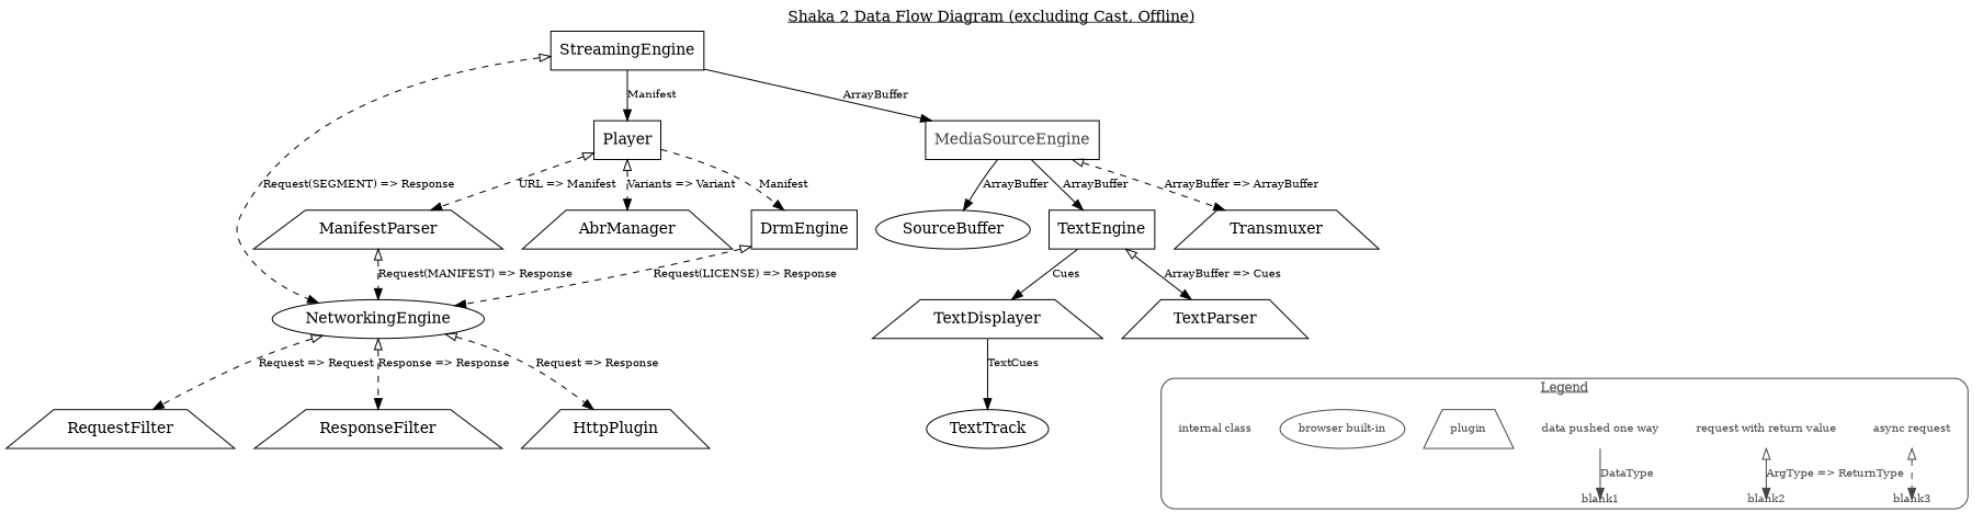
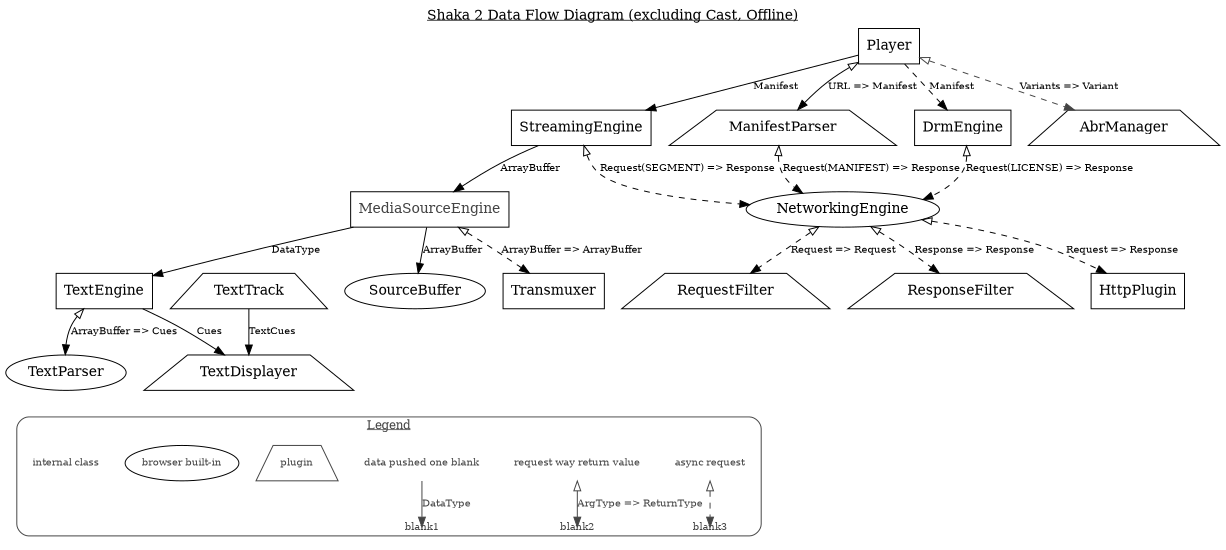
  digraph {
    label=<<u>Shaka 2 Data Flow Diagram (excluding Cast, Offline)</u>>
    labelloc=t
    node [shape=trapezium]
    edge [arrowtail=onormal dir=both fontsize=10 style=dashed]
    blank1 [color="#444444" fixedsize=true fontcolor="#444444" fontsize=10 height=0 shape=plaintext]
    blank2 [color="#444444" fixedsize=true fontcolor="#444444" fontsize=10 height=0 shape=plaintext]
    blank3 [color="#444444" fixedsize=true fontcolor="#444444" fontsize=10 height=0 shape=plaintext]
    "async request" [color="#444444" fontcolor="#444444" fontsize=10 shape=plaintext]
-   "request with return value" [color="#444444" fontcolor="#444444" fontsize=10 shape=plaintext]
-   "data pushed one way" [color="#444444" fontcolor="#444444" fontsize=10 shape=plaintext]
+   "request with return value" [color="#444444" fontcolor="#444444" fontsize=10 shape=plaintext label="request way return value"]
+   "data pushed one way" [color="#444444" fontcolor="#444444" fontsize=10 shape=plaintext label="data pushed one blank"]
    plugin [color="#444444" fontcolor="#444444" fontsize=10]
-   "browser built-in" [color="#444444" fontcolor="#444444" fontsize=10 shape=oval]
+   "browser built-in" [color=black fontcolor="#444444" fontsize=10 shape=oval]
    "internal class" [color="#444444" fontcolor="#444444" fontsize=10 shape=plaintext]
    SourceBuffer [shape=oval]
-   TextTrack [shape=oval]
+   TextTrack
    NetworkingEngine [shape=ellipse]
    ManifestParser
    RequestFilter
    ResponseFilter
-   HttpPlugin
+   HttpPlugin [shape=box]
    TextDisplayer
-   TextParser
+   TextParser [shape=ellipse]
    Player [shape=rectangle]
    AbrManager
    StreamingEngine [shape=rectangle]
    DrmEngine [shape=rectangle]
    MediaSourceEngine [fontcolor="#444444" shape=rectangle]
    TextEngine [shape=rectangle]
-   Transmuxer
+   Transmuxer [shape=rectangle]
    subgraph cluster_1 {
      color="#444444"
      fontcolor="#444444"
      fontsize=12
      label=<<u>Legend</u>>
      style=rounded
      blank1
      blank2
      blank3
      "async request"
      "request with return value"
      "data pushed one way"
      plugin
      "browser built-in"
      "internal class"
    }
    "async request" -> blank3 [color="#444444" fontcolor="#444444"]
    "request with return value" -> blank2 [color="#444444" fontcolor="#444444" label="ArgType => ReturnType" style=""]
    "data pushed one way" -> blank1 [color="#444444" fontcolor="#444444" label=DataType arrowtail="" dir="" style=""]
    NetworkingEngine -> RequestFilter [label="Request => Request"]
    NetworkingEngine -> ResponseFilter [label="Response => Response"]
    NetworkingEngine -> HttpPlugin [label="Request => Response"]
    ManifestParser -> NetworkingEngine [label="Request(MANIFEST) => Response"]
-   TextDisplayer -> TextTrack [label=TextCues arrowtail="" dir="" style=""]
+   TextTrack -> TextDisplayer [label=TextCues arrowtail="" dir="" style=""]
    TextParser -> "internal class" [arrowhead=none style=invisible arrowtail="" dir=""]
-   Player -> ManifestParser [label="URL => Manifest"]
-   Player -> AbrManager [label="Variants => Variant"]
-   StreamingEngine -> Player [label=Manifest arrowtail="" dir="" style=""]
+   Player -> ManifestParser [label="URL => Manifest" style=solid]
+   Player -> AbrManager [label="Variants => Variant" color="#444444"]
+   Player -> StreamingEngine [label=Manifest arrowtail="" dir="" style=""]
    Player -> DrmEngine [label=Manifest arrowtail="" dir=""]
    StreamingEngine -> NetworkingEngine [label="Request(SEGMENT) => Response"]
    StreamingEngine -> MediaSourceEngine [label=ArrayBuffer arrowtail="" dir="" style=""]
    DrmEngine -> NetworkingEngine [label="Request(LICENSE) => Response"]
    MediaSourceEngine -> SourceBuffer [label=ArrayBuffer arrowtail="" dir="" style=""]
-   MediaSourceEngine -> TextEngine [label=ArrayBuffer arrowtail="" dir="" style=""]
+   MediaSourceEngine -> TextEngine [label=DataType arrowtail="" dir="" style=""]
    MediaSourceEngine -> Transmuxer [label="ArrayBuffer => ArrayBuffer"]
    TextEngine -> TextDisplayer [label=Cues arrowtail="" dir="" style=""]
    TextEngine -> TextParser [label="ArrayBuffer => Cues" style=""]
  }
